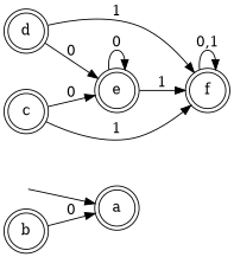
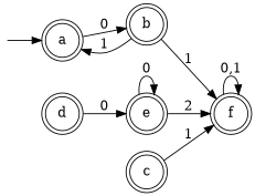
  digraph {
    rankdir=LR
    node [color=black fontcolor=black shape=doublecircle]
    start [color=white fontcolor=white shape=point]
    a
    b
    d
    e
    f
    c
    start -> a
-   b -> a [label=0]
+   a -> b [label=0]
+   b -> a [label=1]
    d -> e [label=0]
-   d -> f [label=1]
+   b -> f [label=1]
    e -> e [label=0]
-   e -> f [label=1]
+   e -> f [label=2]
    f -> f [label="0,1"]
-   c -> e [label=0]
    c -> f [label=1]
  }
